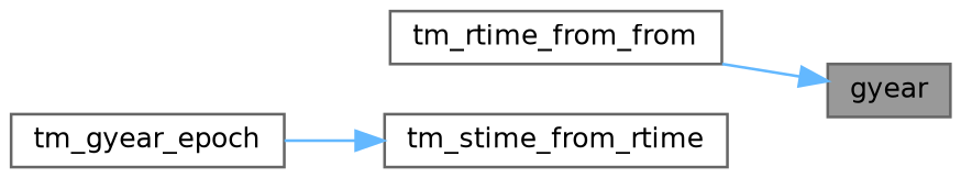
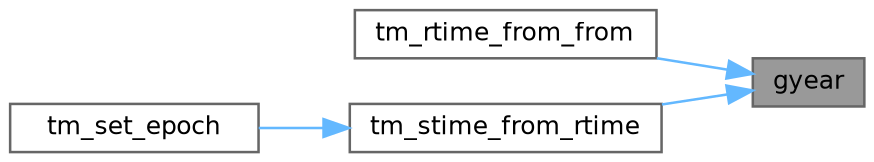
  digraph {
    rankdir=RL
    node [color=grey40 fillcolor=white fontname=Helvetica fontsize=10 shape=box style=filled]
    edge [color=steelblue1 dir=back fontname=Helvetica fontsize=10 labelfontname=Helvetica labelfontsize=10 style=solid]
    n1 [color=gray40 fillcolor=grey60 fontcolor=black height=0.2 label=gyear width=0.4]
    n2 [height=0.2 label=tm_rtime_from_from width=0.4]
    n3 [height=0.2 label=tm_stime_from_rtime width=0.4]
-   n4 [height=0.2 label=tm_gyear_epoch width=0.4]
+   n4 [height=0.2 label=tm_set_epoch width=0.4]
    n1 -> n2
+   n1 -> n3
    n3 -> n4
  }
